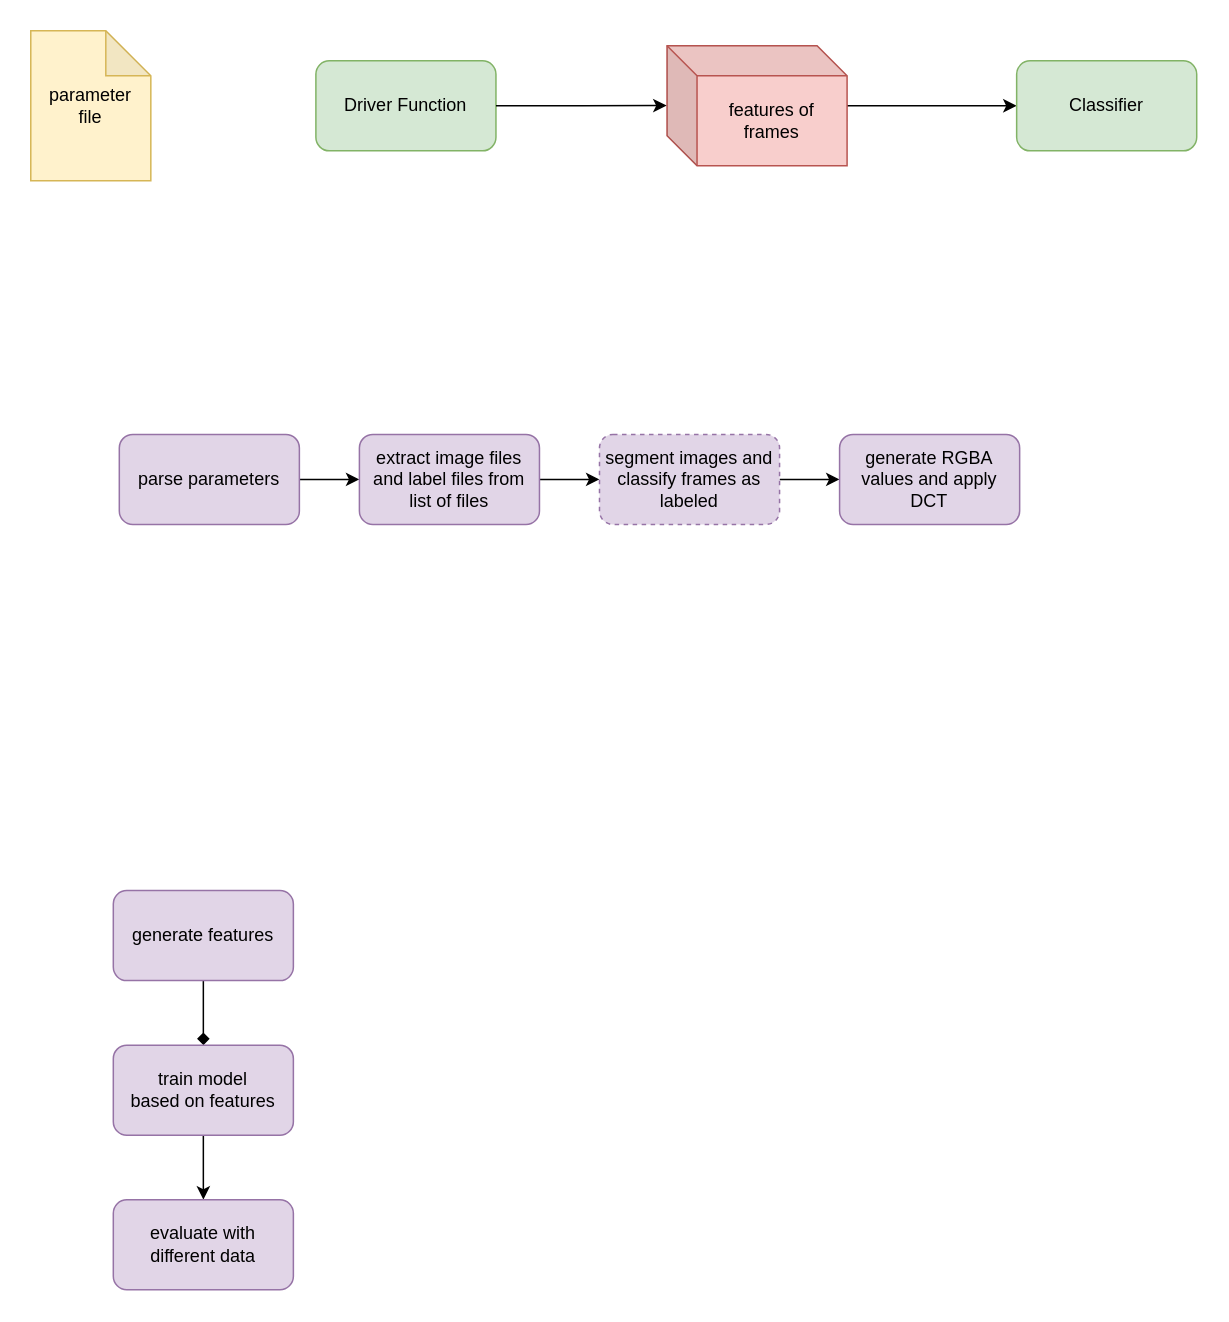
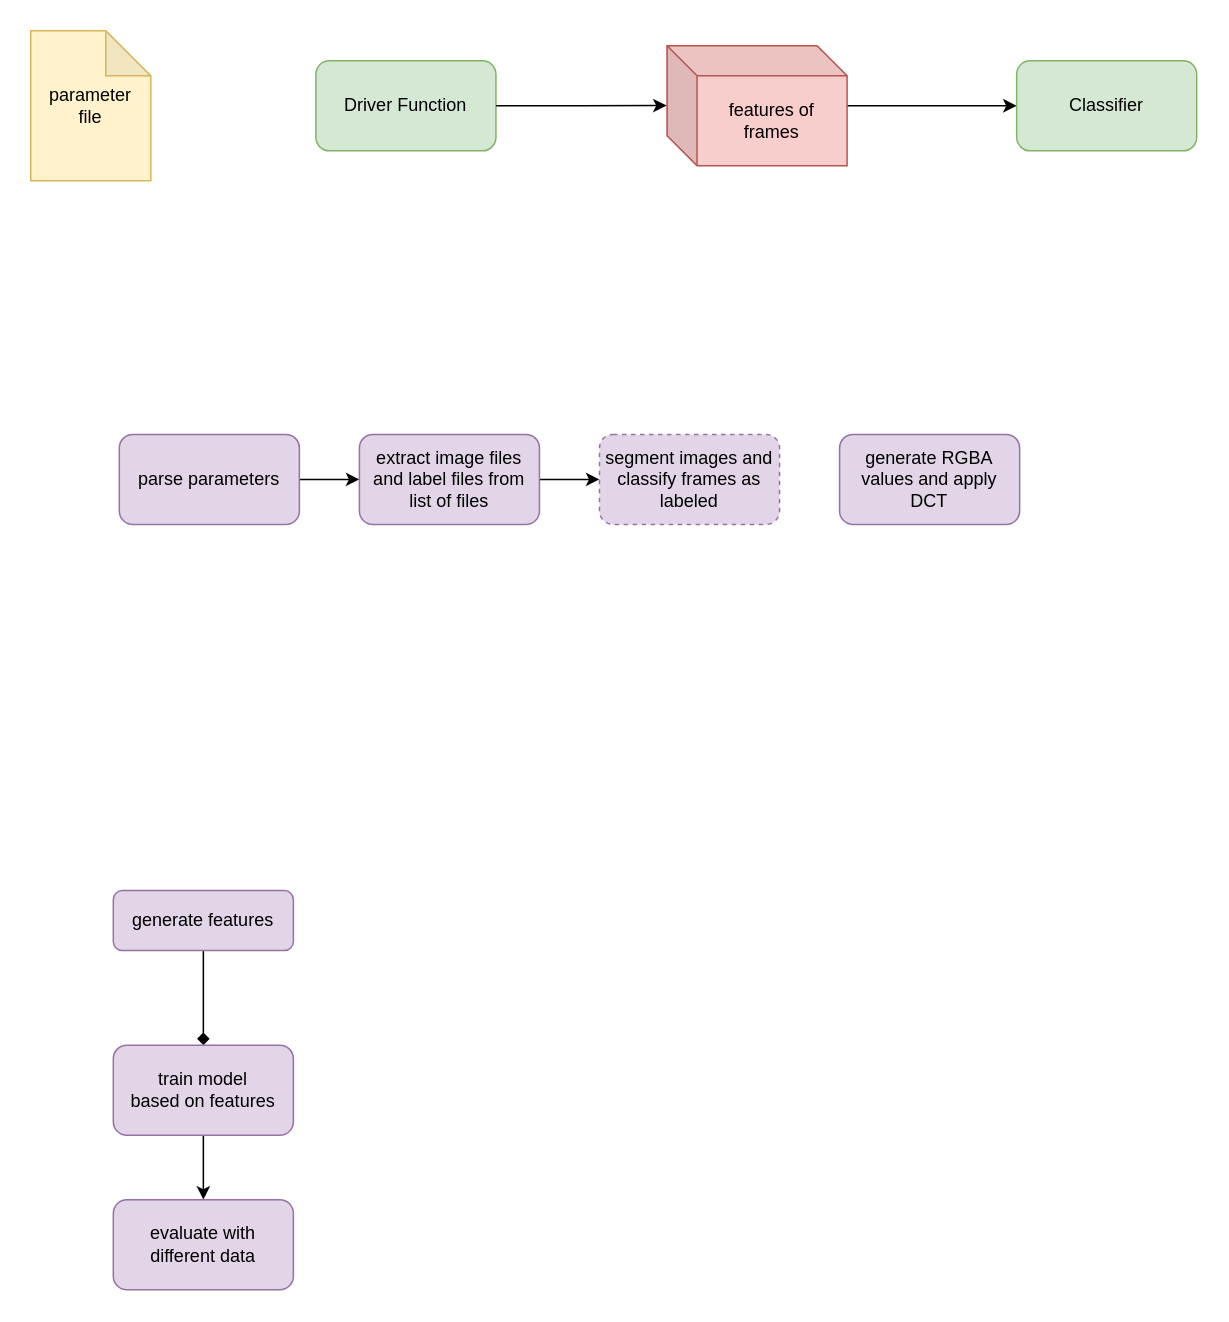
  <mxCell id="0" />
  <mxCell id="1" parent="0" />
  <mxCell id="2" value="Driver Function" style="rounded=1;whiteSpace=wrap;html=1;fillColor=#d5e8d4;strokeColor=#82b366;" parent="1" vertex="1"><mxGeometry x="210" y="40" width="120" height="60" as="geometry" /></mxCell>
  <mxCell id="3" value="parameter&lt;div&gt;file&lt;/div&gt;" style="shape=note;whiteSpace=wrap;html=1;backgroundOutline=1;darkOpacity=0.05;fillColor=#fff2cc;strokeColor=#d6b656;" parent="1" vertex="1"><mxGeometry x="20" y="20" width="80" height="100" as="geometry" /></mxCell>
  <mxCell id="4" value="" style="edgeStyle=orthogonalEdgeStyle;rounded=0;orthogonalLoop=1;jettySize=auto;html=1;" parent="1" source="5" target="7" edge="1"><mxGeometry relative="1" as="geometry" /></mxCell>
  <mxCell id="5" value="parse parameters" style="rounded=1;whiteSpace=wrap;html=1;fillColor=#e1d5e7;strokeColor=#9673a6;" parent="1" vertex="1"><mxGeometry x="79" y="289" width="120" height="60" as="geometry" /></mxCell>
  <mxCell id="6" value="" style="edgeStyle=orthogonalEdgeStyle;rounded=0;orthogonalLoop=1;jettySize=auto;html=1;" parent="1" source="7" target="9" edge="1"><mxGeometry relative="1" as="geometry" /></mxCell>
  <mxCell id="7" value="extract image files and label files from list of files" style="rounded=1;whiteSpace=wrap;html=1;fillColor=#e1d5e7;strokeColor=#9673a6;" parent="1" vertex="1"><mxGeometry x="239" y="289" width="120" height="60" as="geometry" /></mxCell>
- <mxCell id="8" value="" style="edgeStyle=orthogonalEdgeStyle;rounded=0;orthogonalLoop=1;jettySize=auto;html=1;" parent="1" source="9" target="10" edge="1"><mxGeometry relative="1" as="geometry" /></mxCell>
  <mxCell id="9" value="segment images and classify frames as labeled" style="whiteSpace=wrap;html=1;fillColor=#e1d5e7;strokeColor=#9673a6;rounded=1;dashed=1;" parent="1" vertex="1"><mxGeometry x="399" y="289" width="120" height="60" as="geometry" /></mxCell>
  <mxCell id="10" value="generate RGBA values and apply DCT" style="whiteSpace=wrap;html=1;fillColor=#e1d5e7;strokeColor=#9673a6;rounded=1;" parent="1" vertex="1"><mxGeometry x="559" y="289" width="120" height="60" as="geometry" /></mxCell>
  <mxCell id="11" style="edgeStyle=orthogonalEdgeStyle;rounded=0;orthogonalLoop=1;jettySize=auto;html=1;exitX=0;exitY=0;exitDx=120;exitDy=50;exitPerimeter=0;entryX=0;entryY=0.5;entryDx=0;entryDy=0;" parent="1" source="12" target="13" edge="1"><mxGeometry relative="1" as="geometry"><Array as="points"><mxPoint x="461" y="70" /></Array></mxGeometry></mxCell>
  <mxCell id="12" value="features of&lt;div&gt;frames&lt;/div&gt;" style="shape=cube;whiteSpace=wrap;html=1;boundedLbl=1;backgroundOutline=1;darkOpacity=0.05;darkOpacity2=0.1;fillColor=#f8cecc;strokeColor=#b85450;" parent="1" vertex="1"><mxGeometry x="444" y="30" width="120" height="80" as="geometry" /></mxCell>
  <mxCell id="13" value="Classifier" style="rounded=1;whiteSpace=wrap;html=1;fillColor=#d5e8d4;strokeColor=#82b366;" parent="1" vertex="1"><mxGeometry x="677" y="40" width="120" height="60" as="geometry" /></mxCell>
  <mxCell id="14" style="edgeStyle=orthogonalEdgeStyle;rounded=0;orthogonalLoop=1;jettySize=auto;html=1;entryX=-0.002;entryY=0.498;entryDx=0;entryDy=0;entryPerimeter=0;" parent="1" source="2" target="12" edge="1"><mxGeometry relative="1" as="geometry" /></mxCell>
  <mxCell id="15" style="edgeStyle=orthogonalEdgeStyle;rounded=0;orthogonalLoop=1;jettySize=auto;html=1;exitX=0.5;exitY=1;exitDx=0;exitDy=0;entryX=0.5;entryY=0;entryDx=0;entryDy=0;endArrow=diamond;" parent="1" source="16" target="18" edge="1"><mxGeometry relative="1" as="geometry" /></mxCell>
- <mxCell id="16" value="generate features" style="rounded=1;whiteSpace=wrap;html=1;fillColor=#e1d5e7;strokeColor=#9673a6;" parent="1" vertex="1"><mxGeometry x="75" y="593" width="120" height="60" as="geometry" /></mxCell>
+ <mxCell id="16" value="generate features" style="rounded=1;whiteSpace=wrap;html=1;fillColor=#e1d5e7;strokeColor=#9673a6;" parent="1" vertex="1"><mxGeometry x="75" y="593" width="120" height="40" as="geometry" /></mxCell>
  <mxCell id="17" style="edgeStyle=orthogonalEdgeStyle;rounded=0;orthogonalLoop=1;jettySize=auto;html=1;exitX=0.5;exitY=1;exitDx=0;exitDy=0;entryX=0.5;entryY=0;entryDx=0;entryDy=0;" parent="1" source="18" target="19" edge="1"><mxGeometry relative="1" as="geometry" /></mxCell>
  <mxCell id="18" value="train model&lt;div&gt;based on features&lt;/div&gt;" style="rounded=1;whiteSpace=wrap;html=1;fillColor=#e1d5e7;strokeColor=#9673a6;" parent="1" vertex="1"><mxGeometry x="75" y="696" width="120" height="60" as="geometry" /></mxCell>
  <mxCell id="19" value="evaluate with&lt;div&gt;different data&lt;/div&gt;" style="rounded=1;whiteSpace=wrap;html=1;fillColor=#e1d5e7;strokeColor=#9673a6;" parent="1" vertex="1"><mxGeometry x="75" y="799" width="120" height="60" as="geometry" /></mxCell>
